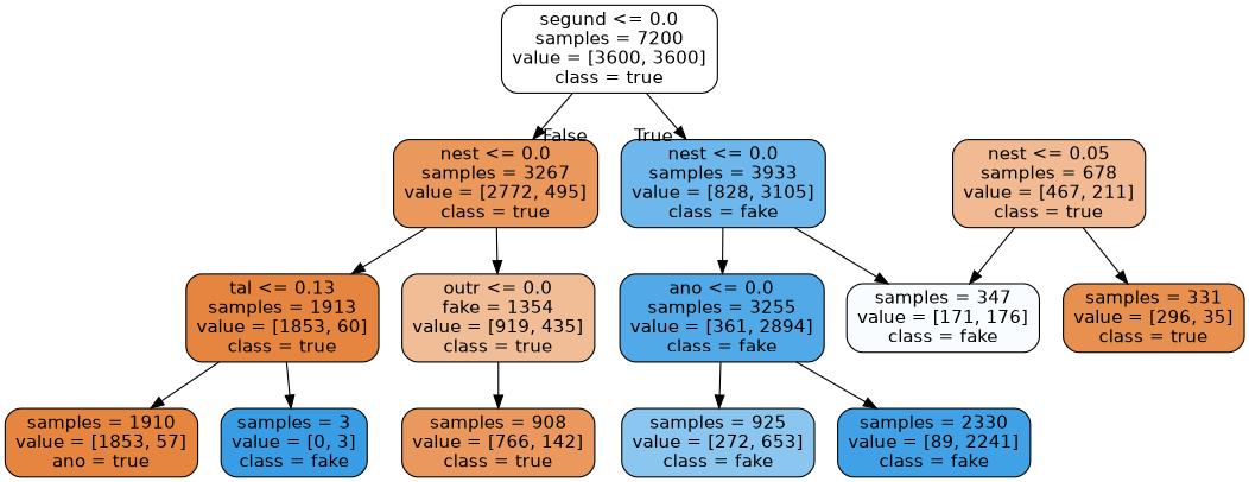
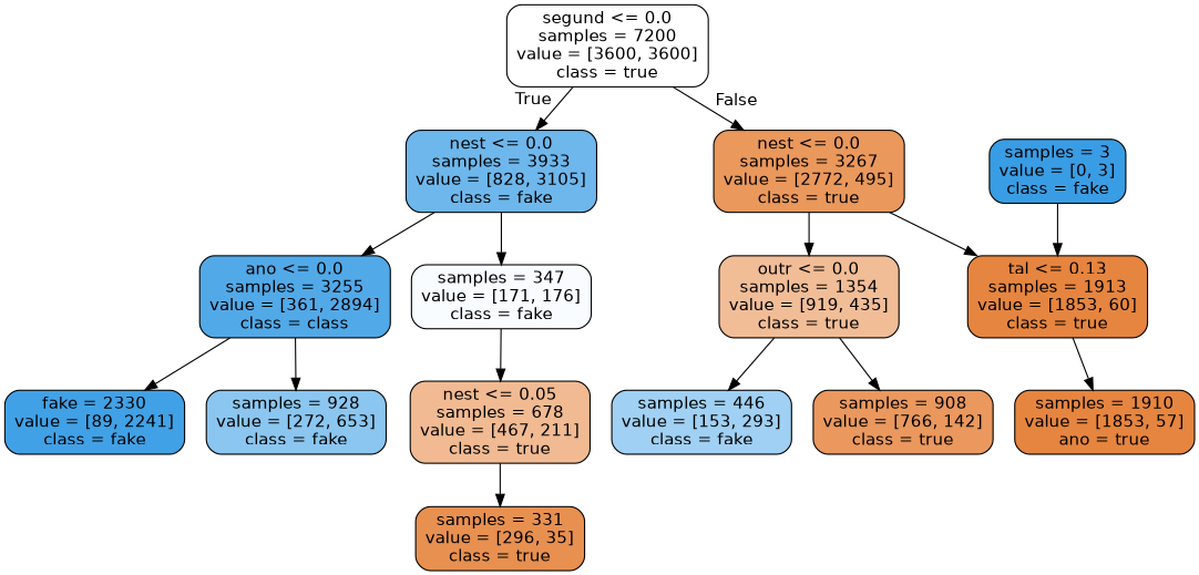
  digraph {
    node [color=black fillcolor="#e6853f" fontname=helvetica shape=box style="filled, rounded"]
    edge [fontname=helvetica]
    n1 [fillcolor="#ffffff" label="segund <= 0.0\nsamples = 7200\nvalue = [3600, 3600]\nclass = true"]
    n2 [fillcolor="#6eb7ec" label="nest <= 0.0\nsamples = 3933\nvalue = [828, 3105]\nclass = fake"]
    n3 [fillcolor="#ea985c" label="nest <= 0.0\nsamples = 3267\nvalue = [2772, 495]\nclass = true"]
-   n4 [fillcolor="#52a9e8" label="ano <= 0.0\nsamples = 3255\nvalue = [361, 2894]\nclass = fake"]
+   n4 [fillcolor="#52a9e8" label="ano <= 0.0\nsamples = 3255\nvalue = [361, 2894]\nclass = class"]
    n5 [fillcolor="#f9fcfe" label="samples = 347\nvalue = [171, 176]\nclass = fake"]
-   n6 [fillcolor="#f1bd97" label="outr <= 0.0\nfake = 1354\nvalue = [919, 435]\nclass = true"]
+   n6 [fillcolor="#f1bd97" label="outr <= 0.0\nsamples = 1354\nvalue = [919, 435]\nclass = true"]
    n7 [label="tal <= 0.13\nsamples = 1913\nvalue = [1853, 60]\nclass = true"]
-   n8 [fillcolor="#41a1e6" label="samples = 2330\nvalue = [89, 2241]\nclass = fake"]
-   n9 [fillcolor="#8bc6f0" label="samples = 925\nvalue = [272, 653]\nclass = fake"]
+   n8 [fillcolor="#41a1e6" label="fake = 2330\nvalue = [89, 2241]\nclass = fake"]
+   n9 [fillcolor="#8bc6f0" label="samples = 928\nvalue = [272, 653]\nclass = fake"]
    n10 [fillcolor="#f1ba92" label="nest <= 0.05\nsamples = 678\nvalue = [467, 211]\nclass = true"]
    n11 [fillcolor="#e89050" label="samples = 331\nvalue = [296, 35]\nclass = true"]
+   n12 [fillcolor="#a0d0f3" label="samples = 446\nvalue = [153, 293]\nclass = fake"]
    n13 [fillcolor="#ea985e" label="samples = 908\nvalue = [766, 142]\nclass = true"]
    n14 [label="samples = 1910\nvalue = [1853, 57]\nano = true"]
    n15 [fillcolor="#399de5" label="samples = 3\nvalue = [0, 3]\nclass = fake"]
    n1 -> n2 [headlabel=True labelangle=45 labeldistance=2.5]
    n1 -> n3 [headlabel=False labelangle=-45 labeldistance=2.5]
    n2 -> n4
    n2 -> n5
    n3 -> n6
    n3 -> n7
    n4 -> n8
    n4 -> n9
+   n6 -> n12
    n6 -> n13
    n7 -> n14
-   n7 -> n15
-   n10 -> n5
+   n15 -> n7
+   n5 -> n10
    n10 -> n11
  }
